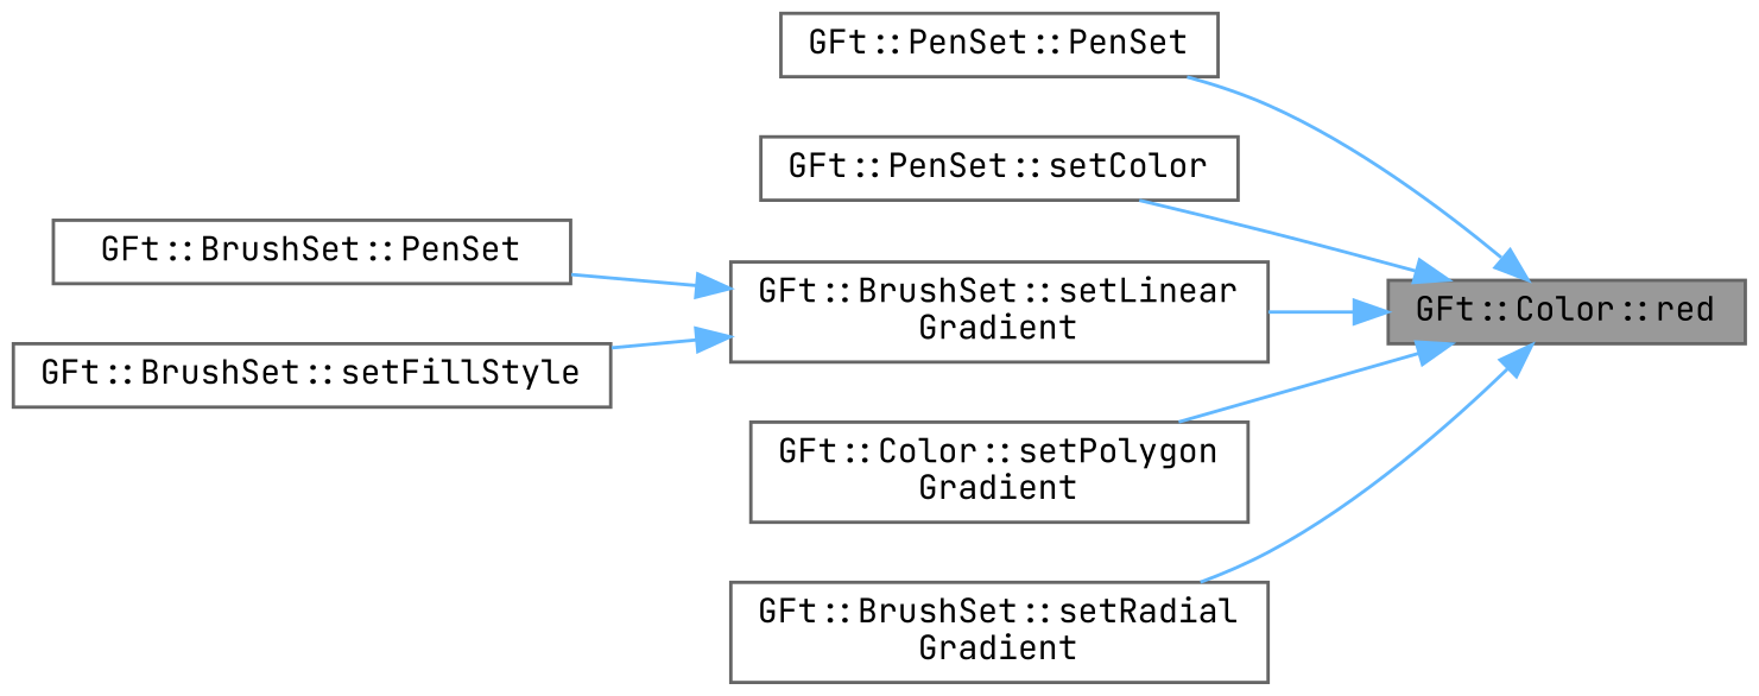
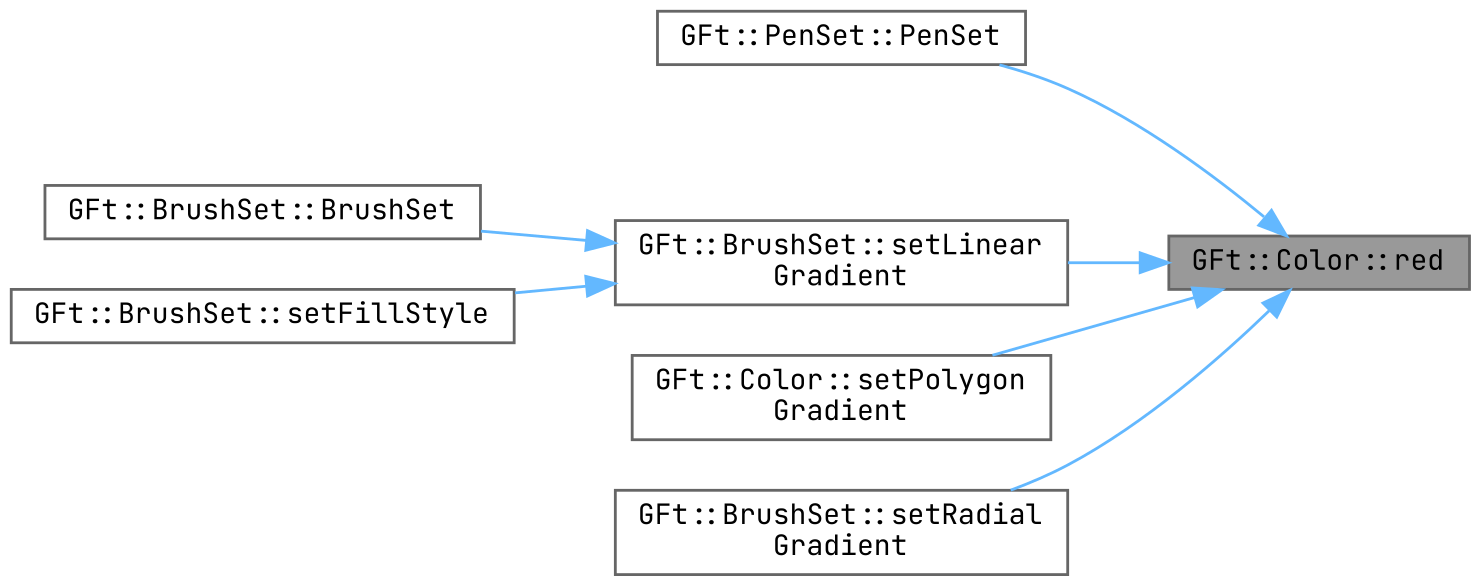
  digraph {
    fontname="JetBrains Mono"
    rankdir=RL
    node [color=grey40 fillcolor=white fontname="JetBrains Mono" fontsize=10 shape=box style=filled]
    edge [color=steelblue1 dir=back fontname="JetBrains Mono" fontsize=10 labelfontname=Helvetica labelfontsize=10 style=solid]
    n1 [color=gray40 fillcolor=grey60 fontcolor=black height=0.2 label="GFt::Color::red" width=0.4]
    n2 [height=0.2 label="GFt::PenSet::PenSet" width=0.4]
-   n3 [height=0.2 label="GFt::PenSet::setColor" width=0.4]
    n4 [height=0.2 label="GFt::BrushSet::setLinear\lGradient" width=0.4]
    n5 [height=0.2 label="GFt::Color::setPolygon\lGradient" width=0.4]
    n6 [height=0.2 label="GFt::BrushSet::setRadial\lGradient" width=0.4]
-   n7 [height=0.2 label="GFt::BrushSet::PenSet" width=0.4]
+   n7 [height=0.2 label="GFt::BrushSet::BrushSet" width=0.4]
    n8 [height=0.2 label="GFt::BrushSet::setFillStyle" width=0.4]
    n1 -> n2
-   n1 -> n3
    n1 -> n4
    n1 -> n5
    n1 -> n6
    n4 -> n7
    n4 -> n8
  }
